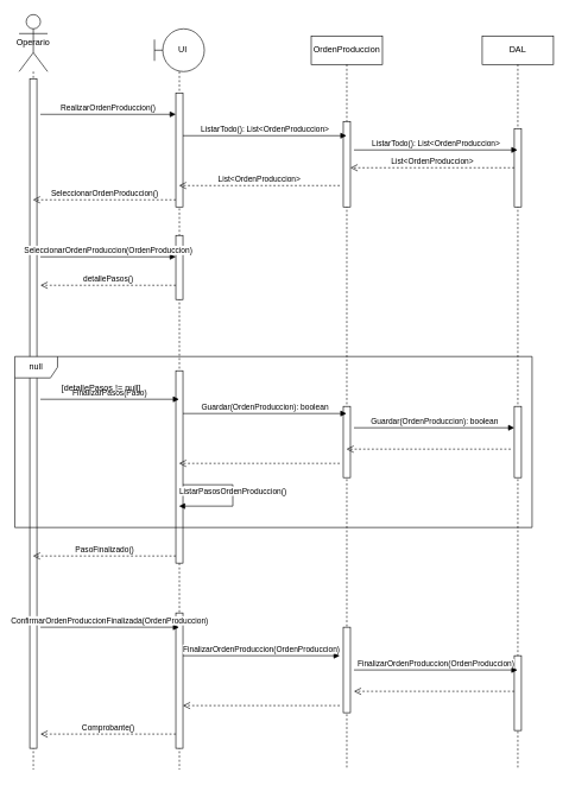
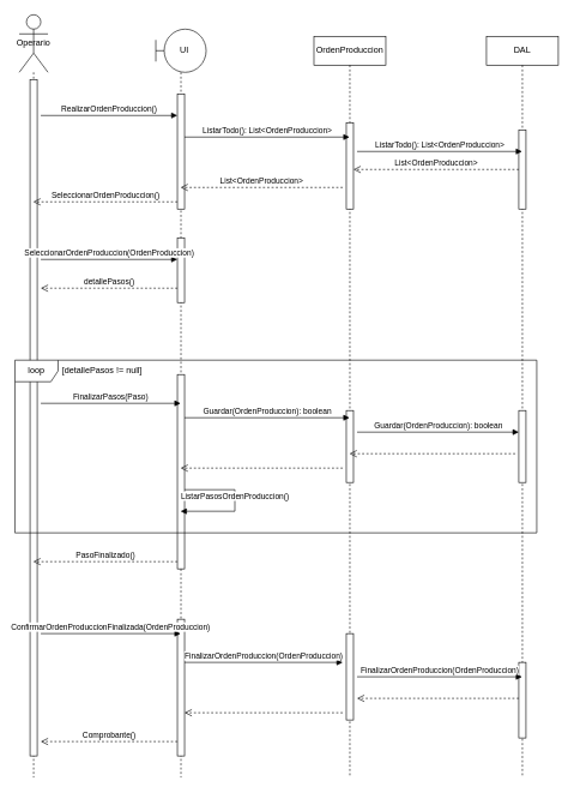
  <mxCell id="0" />
  <mxCell id="1" parent="0" />
  <mxCell id="2" value="Operario" style="shape=umlLifeline;perimeter=lifelinePerimeter;whiteSpace=wrap;html=1;container=1;dropTarget=0;collapsible=0;recursiveResize=0;outlineConnect=0;portConstraint=eastwest;newEdgeStyle={&quot;curved&quot;:0,&quot;rounded&quot;:0};participant=umlActor;size=80;" vertex="1" parent="1"><mxGeometry x="26" y="20" width="40" height="1060" as="geometry" /></mxCell>
  <mxCell id="3" value="" style="html=1;points=[[0,0,0,0,5],[0,1,0,0,-5],[1,0,0,0,5],[1,1,0,0,-5]];perimeter=orthogonalPerimeter;outlineConnect=0;targetShapes=umlLifeline;portConstraint=eastwest;newEdgeStyle={&quot;curved&quot;:0,&quot;rounded&quot;:0};" vertex="1" parent="2"><mxGeometry x="15" y="90" width="10" height="940" as="geometry" /></mxCell>
  <mxCell id="4" value="&amp;nbsp; &amp;nbsp;UI" style="shape=umlLifeline;perimeter=lifelinePerimeter;whiteSpace=wrap;html=1;container=1;dropTarget=0;collapsible=0;recursiveResize=0;outlineConnect=0;portConstraint=eastwest;newEdgeStyle={&quot;curved&quot;:0,&quot;rounded&quot;:0};participant=umlBoundary;size=60;" vertex="1" parent="1"><mxGeometry x="216" y="40" width="70" height="1040" as="geometry" /></mxCell>
  <mxCell id="5" value="" style="html=1;points=[[0,0,0,0,5],[0,1,0,0,-5],[1,0,0,0,5],[1,1,0,0,-5]];perimeter=orthogonalPerimeter;outlineConnect=0;targetShapes=umlLifeline;portConstraint=eastwest;newEdgeStyle={&quot;curved&quot;:0,&quot;rounded&quot;:0};" vertex="1" parent="4"><mxGeometry x="30" y="90" width="10" height="160" as="geometry" /></mxCell>
  <mxCell id="6" value="" style="html=1;points=[[0,0,0,0,5],[0,1,0,0,-5],[1,0,0,0,5],[1,1,0,0,-5]];perimeter=orthogonalPerimeter;outlineConnect=0;targetShapes=umlLifeline;portConstraint=eastwest;newEdgeStyle={&quot;curved&quot;:0,&quot;rounded&quot;:0};" vertex="1" parent="4"><mxGeometry x="30" y="290" width="10" height="90" as="geometry" /></mxCell>
  <mxCell id="7" value="" style="html=1;points=[[0,0,0,0,5],[0,1,0,0,-5],[1,0,0,0,5],[1,1,0,0,-5]];perimeter=orthogonalPerimeter;outlineConnect=0;targetShapes=umlLifeline;portConstraint=eastwest;newEdgeStyle={&quot;curved&quot;:0,&quot;rounded&quot;:0};" vertex="1" parent="4"><mxGeometry x="30" y="480" width="10" height="270" as="geometry" /></mxCell>
  <mxCell id="8" value="" style="html=1;points=[[0,0,0,0,5],[0,1,0,0,-5],[1,0,0,0,5],[1,1,0,0,-5]];perimeter=orthogonalPerimeter;outlineConnect=0;targetShapes=umlLifeline;portConstraint=eastwest;newEdgeStyle={&quot;curved&quot;:0,&quot;rounded&quot;:0};" vertex="1" parent="4"><mxGeometry x="30" y="820" width="10" height="190" as="geometry" /></mxCell>
  <mxCell id="9" value="OrdenProduccion" style="shape=umlLifeline;perimeter=lifelinePerimeter;whiteSpace=wrap;html=1;container=1;dropTarget=0;collapsible=0;recursiveResize=0;outlineConnect=0;portConstraint=eastwest;newEdgeStyle={&quot;curved&quot;:0,&quot;rounded&quot;:0};" vertex="1" parent="1"><mxGeometry x="436" y="50" width="100" height="1030" as="geometry" /></mxCell>
  <mxCell id="10" value="" style="html=1;points=[[0,0,0,0,5],[0,1,0,0,-5],[1,0,0,0,5],[1,1,0,0,-5]];perimeter=orthogonalPerimeter;outlineConnect=0;targetShapes=umlLifeline;portConstraint=eastwest;newEdgeStyle={&quot;curved&quot;:0,&quot;rounded&quot;:0};" vertex="1" parent="9"><mxGeometry x="45" y="120" width="10" height="120" as="geometry" /></mxCell>
  <mxCell id="11" value="" style="html=1;points=[[0,0,0,0,5],[0,1,0,0,-5],[1,0,0,0,5],[1,1,0,0,-5]];perimeter=orthogonalPerimeter;outlineConnect=0;targetShapes=umlLifeline;portConstraint=eastwest;newEdgeStyle={&quot;curved&quot;:0,&quot;rounded&quot;:0};" vertex="1" parent="9"><mxGeometry x="45" y="830" width="10" height="120" as="geometry" /></mxCell>
  <mxCell id="12" value="" style="html=1;points=[[0,0,0,0,5],[0,1,0,0,-5],[1,0,0,0,5],[1,1,0,0,-5]];perimeter=orthogonalPerimeter;outlineConnect=0;targetShapes=umlLifeline;portConstraint=eastwest;newEdgeStyle={&quot;curved&quot;:0,&quot;rounded&quot;:0};" vertex="1" parent="9"><mxGeometry x="45" y="520" width="10" height="100" as="geometry" /></mxCell>
  <mxCell id="13" value="DAL" style="shape=umlLifeline;perimeter=lifelinePerimeter;whiteSpace=wrap;html=1;container=1;dropTarget=0;collapsible=0;recursiveResize=0;outlineConnect=0;portConstraint=eastwest;newEdgeStyle={&quot;curved&quot;:0,&quot;rounded&quot;:0};" vertex="1" parent="1"><mxGeometry x="676" y="50" width="100" height="1030" as="geometry" /></mxCell>
  <mxCell id="14" value="" style="html=1;points=[[0,0,0,0,5],[0,1,0,0,-5],[1,0,0,0,5],[1,1,0,0,-5]];perimeter=orthogonalPerimeter;outlineConnect=0;targetShapes=umlLifeline;portConstraint=eastwest;newEdgeStyle={&quot;curved&quot;:0,&quot;rounded&quot;:0};" vertex="1" parent="13"><mxGeometry x="45" y="130" width="10" height="110" as="geometry" /></mxCell>
  <mxCell id="15" value="" style="html=1;points=[[0,0,0,0,5],[0,1,0,0,-5],[1,0,0,0,5],[1,1,0,0,-5]];perimeter=orthogonalPerimeter;outlineConnect=0;targetShapes=umlLifeline;portConstraint=eastwest;newEdgeStyle={&quot;curved&quot;:0,&quot;rounded&quot;:0};" vertex="1" parent="13"><mxGeometry x="45" y="870" width="10" height="105" as="geometry" /></mxCell>
  <mxCell id="16" value="" style="html=1;points=[[0,0,0,0,5],[0,1,0,0,-5],[1,0,0,0,5],[1,1,0,0,-5]];perimeter=orthogonalPerimeter;outlineConnect=0;targetShapes=umlLifeline;portConstraint=eastwest;newEdgeStyle={&quot;curved&quot;:0,&quot;rounded&quot;:0};" vertex="1" parent="13"><mxGeometry x="45" y="520" width="10" height="100" as="geometry" /></mxCell>
  <mxCell id="17" value="RealizarOrdenProduccion()" style="html=1;verticalAlign=bottom;endArrow=block;curved=0;rounded=0;" edge="1" parent="1"><mxGeometry width="80" relative="1" as="geometry"><mxPoint x="56" y="160" as="sourcePoint" /><mxPoint x="246" y="160" as="targetPoint" /></mxGeometry></mxCell>
  <mxCell id="18" value="ListarTodo(): List&amp;lt;OrdenProduccion&amp;gt;" style="html=1;verticalAlign=bottom;endArrow=block;curved=0;rounded=0;" edge="1" parent="1" target="9"><mxGeometry width="80" relative="1" as="geometry"><mxPoint x="256" y="190" as="sourcePoint" /><mxPoint x="336" y="190" as="targetPoint" /></mxGeometry></mxCell>
  <mxCell id="19" value="ListarTodo(): List&amp;lt;OrdenProduccion&amp;gt;" style="html=1;verticalAlign=bottom;endArrow=block;curved=0;rounded=0;" edge="1" parent="1" target="13"><mxGeometry width="80" relative="1" as="geometry"><mxPoint x="496" y="210" as="sourcePoint" /><mxPoint x="726" y="210" as="targetPoint" /></mxGeometry></mxCell>
  <mxCell id="20" value="List&amp;lt;OrdenProduccion&amp;gt;" style="html=1;verticalAlign=bottom;endArrow=open;dashed=1;endSize=8;curved=0;rounded=0;" edge="1" parent="1" source="14" target="10"><mxGeometry relative="1" as="geometry"><mxPoint x="976" y="250" as="sourcePoint" /><mxPoint x="896" y="250" as="targetPoint" /></mxGeometry></mxCell>
  <mxCell id="21" value="List&amp;lt;OrdenProduccion&amp;gt;" style="html=1;verticalAlign=bottom;endArrow=open;dashed=1;endSize=8;curved=0;rounded=0;" edge="1" parent="1" target="4"><mxGeometry relative="1" as="geometry"><mxPoint x="476" y="260" as="sourcePoint" /><mxPoint x="396" y="260" as="targetPoint" /></mxGeometry></mxCell>
  <mxCell id="22" value="SeleccionarOrdenProduccion()" style="html=1;verticalAlign=bottom;endArrow=open;dashed=1;endSize=8;curved=0;rounded=0;" edge="1" parent="1" target="2"><mxGeometry relative="1" as="geometry"><mxPoint x="246" y="280" as="sourcePoint" /><mxPoint x="166" y="280" as="targetPoint" /></mxGeometry></mxCell>
  <mxCell id="23" value="SeleccionarOrdenProduccion(OrdenProduccion)" style="html=1;verticalAlign=bottom;endArrow=block;curved=0;rounded=0;" edge="1" parent="1"><mxGeometry width="80" relative="1" as="geometry"><mxPoint x="56" y="360" as="sourcePoint" /><mxPoint x="246" y="360" as="targetPoint" /></mxGeometry></mxCell>
  <mxCell id="24" value="detallePasos()" style="html=1;verticalAlign=bottom;endArrow=open;dashed=1;endSize=8;curved=0;rounded=0;" edge="1" parent="1"><mxGeometry relative="1" as="geometry"><mxPoint x="246" y="400" as="sourcePoint" /><mxPoint x="56" y="400" as="targetPoint" /></mxGeometry></mxCell>
  <mxCell id="25" value="FinalizarPasos(Paso)" style="html=1;verticalAlign=bottom;endArrow=block;curved=0;rounded=0;" edge="1" parent="1" target="4"><mxGeometry width="80" relative="1" as="geometry"><mxPoint x="56" y="560" as="sourcePoint" /><mxPoint x="136" y="560" as="targetPoint" /></mxGeometry></mxCell>
  <mxCell id="26" value="Guardar(OrdenProduccion): boolean" style="html=1;verticalAlign=bottom;endArrow=block;curved=0;rounded=0;" edge="1" parent="1" target="9"><mxGeometry width="80" relative="1" as="geometry"><mxPoint x="256" y="580" as="sourcePoint" /><mxPoint x="336" y="580" as="targetPoint" /></mxGeometry></mxCell>
  <mxCell id="27" value="Guardar(OrdenProduccion): boolean" style="html=1;verticalAlign=bottom;endArrow=block;curved=0;rounded=0;" edge="1" parent="1" target="16"><mxGeometry width="80" relative="1" as="geometry"><mxPoint x="496" y="600" as="sourcePoint" /><mxPoint x="726" y="600" as="targetPoint" /></mxGeometry></mxCell>
  <mxCell id="28" value="" style="html=1;verticalAlign=bottom;endArrow=open;dashed=1;endSize=8;curved=0;rounded=0;" edge="1" parent="1" target="9"><mxGeometry relative="1" as="geometry"><mxPoint x="716" y="630" as="sourcePoint" /><mxPoint x="896" y="630" as="targetPoint" /></mxGeometry></mxCell>
  <mxCell id="29" value="" style="html=1;verticalAlign=bottom;endArrow=open;dashed=1;endSize=8;curved=0;rounded=0;" edge="1" parent="1" target="4"><mxGeometry x="0.002" relative="1" as="geometry"><mxPoint x="476" y="650" as="sourcePoint" /><mxPoint x="396" y="650" as="targetPoint" /><mxPoint as="offset" /></mxGeometry></mxCell>
  <mxCell id="30" value="ListarPasosOrdenProduccion()" style="html=1;verticalAlign=bottom;endArrow=block;curved=0;rounded=0;" edge="1" parent="1" target="4"><mxGeometry width="80" relative="1" as="geometry"><mxPoint x="256" y="680" as="sourcePoint" /><mxPoint x="306" y="710" as="targetPoint" /><Array as="points"><mxPoint x="326" y="680" /><mxPoint x="326" y="710" /></Array></mxGeometry></mxCell>
- <mxCell id="31" value="null" style="shape=umlFrame;whiteSpace=wrap;html=1;pointerEvents=0;" vertex="1" parent="1"><mxGeometry x="20" y="500" width="726" height="240" as="geometry" /></mxCell>
- <mxCell id="32" value="[detallePasos != null]" style="text;html=1;align=center;verticalAlign=middle;resizable=0;points=[];autosize=1;strokeColor=none;fillColor=none;" vertex="1" parent="1"><mxGeometry x="76" y="530" width="130" height="30" as="geometry" /></mxCell>
+ <mxCell id="31" value="loop" style="shape=umlFrame;whiteSpace=wrap;html=1;pointerEvents=0;" vertex="1" parent="1"><mxGeometry x="20" y="500" width="726" height="240" as="geometry" /></mxCell>
+ <mxCell id="32" value="[detallePasos != null]" style="text;html=1;align=center;verticalAlign=middle;resizable=0;points=[];autosize=1;strokeColor=none;fillColor=none;" vertex="1" parent="1"><mxGeometry x="76" y="500" width="130" height="30" as="geometry" /></mxCell>
  <mxCell id="33" value="PasoFinalizado()" style="html=1;verticalAlign=bottom;endArrow=open;dashed=1;endSize=8;curved=0;rounded=0;" edge="1" parent="1" target="2"><mxGeometry relative="1" as="geometry"><mxPoint x="246" y="780" as="sourcePoint" /><mxPoint x="166" y="780" as="targetPoint" /></mxGeometry></mxCell>
  <mxCell id="34" value="ConfirmarOrdenProduccionFinalizada(OrdenProduccion)" style="html=1;verticalAlign=bottom;endArrow=block;curved=0;rounded=0;" edge="1" parent="1" target="4"><mxGeometry width="80" relative="1" as="geometry"><mxPoint x="56" y="880" as="sourcePoint" /><mxPoint x="136" y="880" as="targetPoint" /></mxGeometry></mxCell>
  <mxCell id="35" value="FinalizarOrdenProduccion(OrdenProduccion)" style="html=1;verticalAlign=bottom;endArrow=block;curved=0;rounded=0;" edge="1" parent="1"><mxGeometry x="0.002" width="80" relative="1" as="geometry"><mxPoint x="256" y="920" as="sourcePoint" /><mxPoint x="476" y="920" as="targetPoint" /><mxPoint as="offset" /></mxGeometry></mxCell>
  <mxCell id="36" value="FinalizarOrdenProduccion(OrdenProduccion)" style="html=1;verticalAlign=bottom;endArrow=block;curved=0;rounded=0;" edge="1" parent="1" target="13"><mxGeometry width="80" relative="1" as="geometry"><mxPoint x="496" y="940" as="sourcePoint" /><mxPoint x="726" y="940" as="targetPoint" /></mxGeometry></mxCell>
  <mxCell id="37" value="" style="html=1;verticalAlign=bottom;endArrow=open;dashed=1;endSize=8;curved=0;rounded=0;" edge="1" parent="1" source="15"><mxGeometry relative="1" as="geometry"><mxPoint x="813" y="970" as="sourcePoint" /><mxPoint x="496" y="970" as="targetPoint" /></mxGeometry></mxCell>
  <mxCell id="38" value="" style="html=1;verticalAlign=bottom;endArrow=open;dashed=1;endSize=8;curved=0;rounded=0;" edge="1" parent="1"><mxGeometry relative="1" as="geometry"><mxPoint x="476" y="990" as="sourcePoint" /><mxPoint x="256" y="990" as="targetPoint" /></mxGeometry></mxCell>
  <mxCell id="39" value="Comprobante()" style="html=1;verticalAlign=bottom;endArrow=open;dashed=1;endSize=8;curved=0;rounded=0;" edge="1" parent="1"><mxGeometry relative="1" as="geometry"><mxPoint x="246" y="1030" as="sourcePoint" /><mxPoint x="56" y="1030" as="targetPoint" /></mxGeometry></mxCell>
